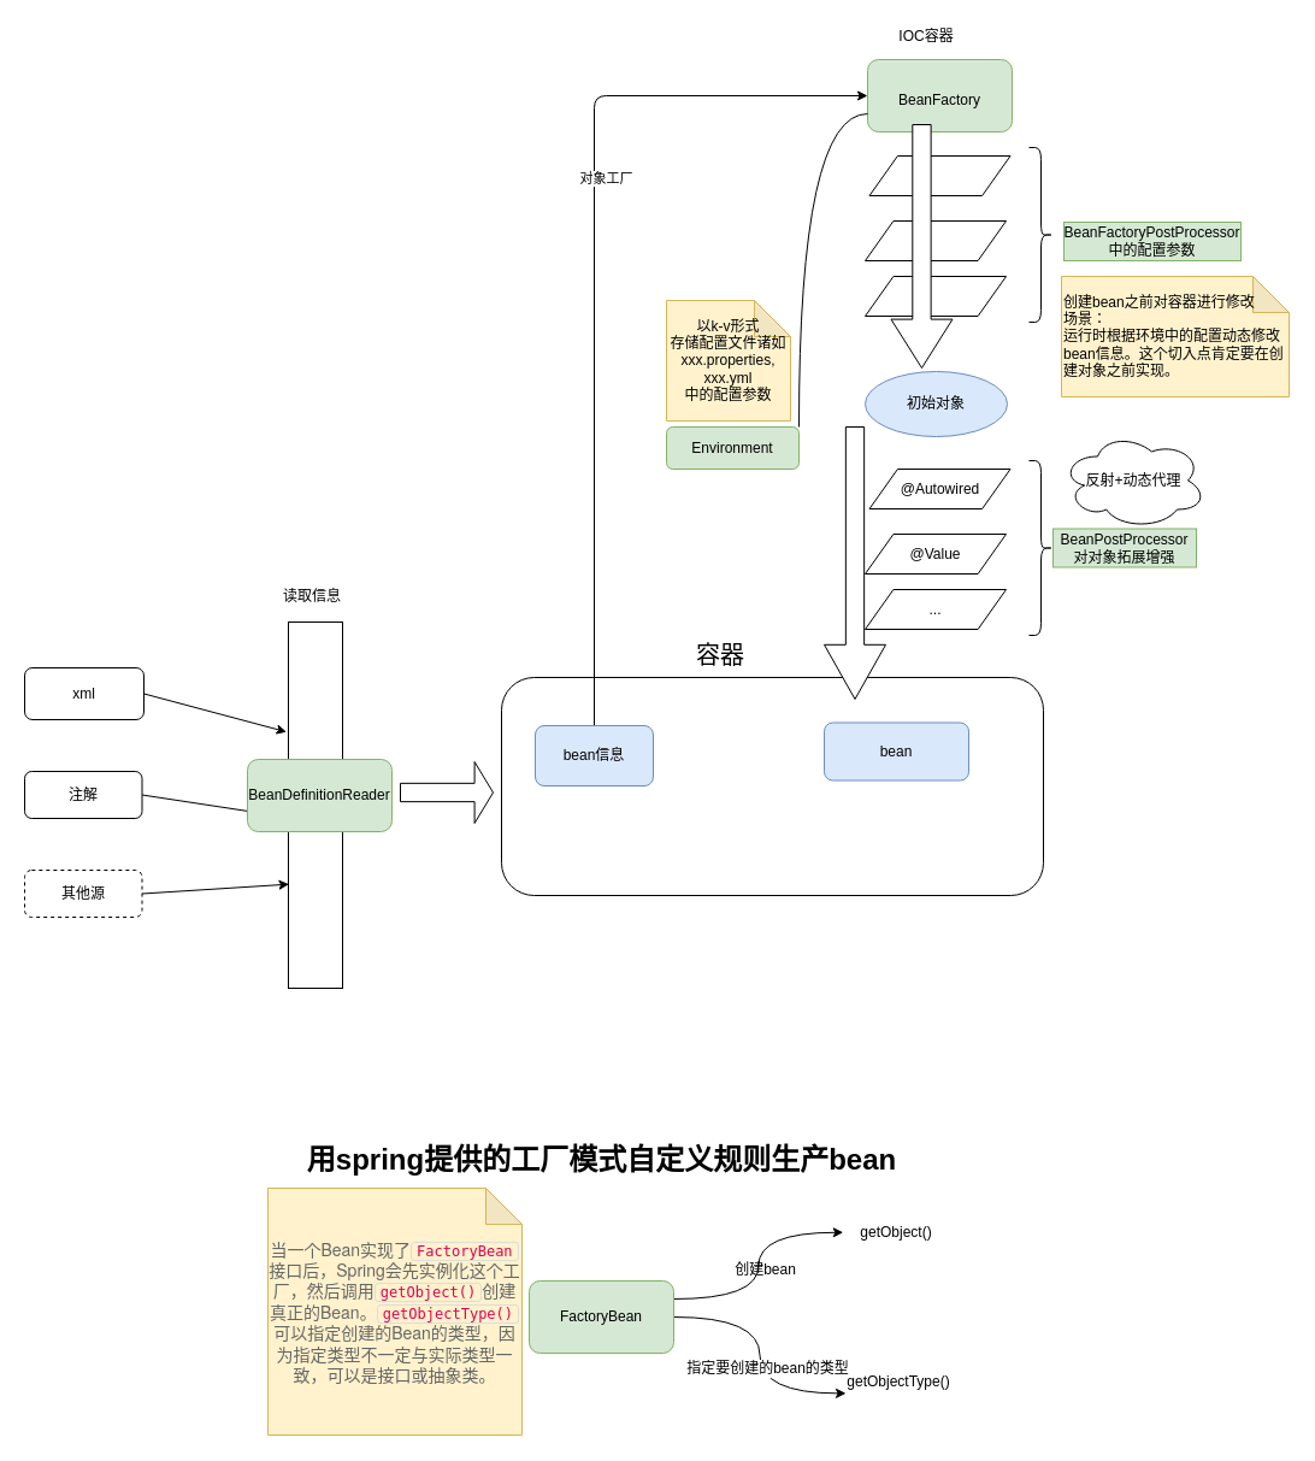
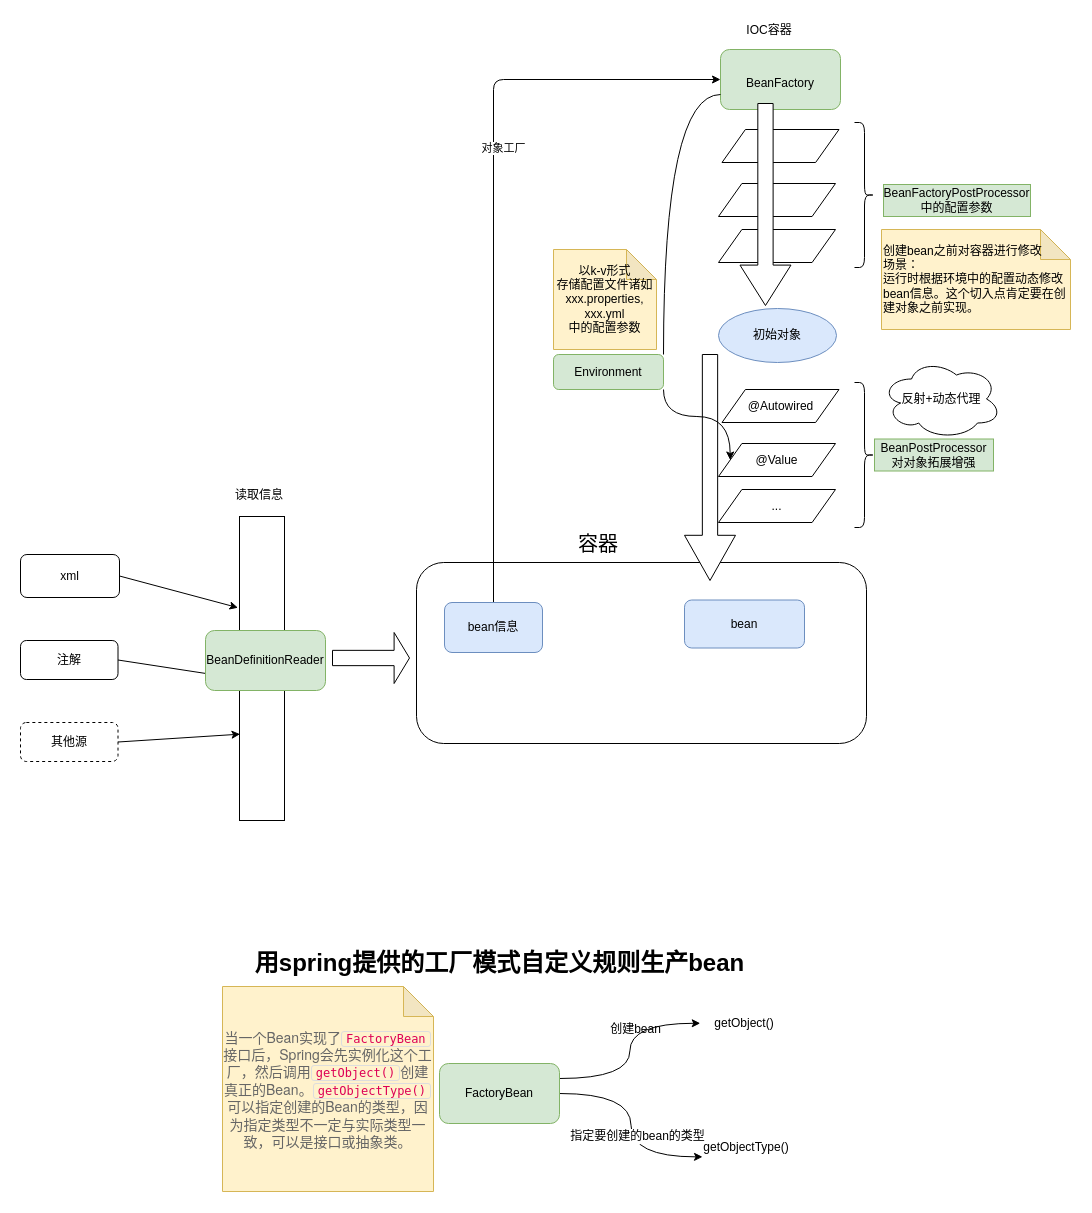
  <mxCell id="0" />
  <mxCell id="1" parent="0" />
  <mxCell id="2" value="" style="rounded=1;whiteSpace=wrap;html=1;" vertex="1" parent="1"><mxGeometry x="416" y="562" width="450" height="181" as="geometry" /></mxCell>
  <mxCell id="3" style="edgeStyle=orthogonalEdgeStyle;rounded=1;orthogonalLoop=1;jettySize=auto;html=1;exitX=0.5;exitY=0;exitDx=0;exitDy=0;entryX=0;entryY=0.5;entryDx=0;entryDy=0;" edge="1" parent="1" source="5" target="23"><mxGeometry relative="1" as="geometry"><mxPoint x="675" y="335.5" as="targetPoint" /></mxGeometry></mxCell>
  <mxCell id="4" value="对象工厂" style="edgeLabel;html=1;align=center;verticalAlign=middle;resizable=0;points=[];" vertex="1" connectable="0" parent="3"><mxGeometry x="0.104" y="-45" relative="1" as="geometry"><mxPoint x="-35.95" y="-40.88" as="offset" /></mxGeometry></mxCell>
  <mxCell id="5" value="bean信息" style="rounded=1;whiteSpace=wrap;html=1;fillColor=#dae8fc;strokeColor=#6c8ebf;" vertex="1" parent="1"><mxGeometry x="444" y="602" width="98" height="50" as="geometry" /></mxCell>
  <mxCell id="6" style="rounded=0;orthogonalLoop=1;jettySize=auto;html=1;exitX=1;exitY=0.5;exitDx=0;exitDy=0;entryX=-0.033;entryY=0.3;entryDx=0;entryDy=0;entryPerimeter=0;" edge="1" parent="1" source="7" target="12"><mxGeometry relative="1" as="geometry" /></mxCell>
  <mxCell id="7" value="xml" style="rounded=1;whiteSpace=wrap;html=1;" vertex="1" parent="1"><mxGeometry x="20" y="554" width="99" height="43" as="geometry" /></mxCell>
  <mxCell id="8" style="edgeStyle=none;rounded=0;orthogonalLoop=1;jettySize=auto;html=1;exitX=1;exitY=0.5;exitDx=0;exitDy=0;entryX=0.027;entryY=0.534;entryDx=0;entryDy=0;entryPerimeter=0;" edge="1" parent="1" source="9" target="12"><mxGeometry relative="1" as="geometry" /></mxCell>
  <mxCell id="9" value="注解" style="rounded=1;whiteSpace=wrap;html=1;" vertex="1" parent="1"><mxGeometry x="20" y="640" width="97.5" height="39" as="geometry" /></mxCell>
  <mxCell id="10" style="edgeStyle=none;rounded=0;orthogonalLoop=1;jettySize=auto;html=1;exitX=1;exitY=0.5;exitDx=0;exitDy=0;entryX=0.012;entryY=0.716;entryDx=0;entryDy=0;entryPerimeter=0;" edge="1" parent="1" source="11" target="12"><mxGeometry relative="1" as="geometry" /></mxCell>
  <mxCell id="11" value="其他源" style="rounded=1;whiteSpace=wrap;html=1;dashed=1;" vertex="1" parent="1"><mxGeometry x="20" y="722" width="97.5" height="39" as="geometry" /></mxCell>
  <mxCell id="12" value="" style="rounded=0;whiteSpace=wrap;html=1;" vertex="1" parent="1"><mxGeometry x="239" y="516" width="45" height="304" as="geometry" /></mxCell>
  <mxCell id="13" value="" style="shape=singleArrow;whiteSpace=wrap;html=1;" vertex="1" parent="1"><mxGeometry x="332" y="632" width="77" height="51" as="geometry" /></mxCell>
  <mxCell id="14" value="读取信息" style="text;html=1;strokeColor=none;fillColor=none;align=center;verticalAlign=middle;whiteSpace=wrap;rounded=0;" vertex="1" parent="1"><mxGeometry x="234" y="485" width="50" height="20" as="geometry" /></mxCell>
  <mxCell id="15" value="容器" style="text;html=1;strokeColor=none;fillColor=none;align=center;verticalAlign=middle;whiteSpace=wrap;rounded=0;fontSize=20;" vertex="1" parent="1"><mxGeometry x="573" y="533" width="50" height="20" as="geometry" /></mxCell>
  <mxCell id="16" value="bean" style="rounded=1;whiteSpace=wrap;html=1;fillColor=#dae8fc;strokeColor=#6c8ebf;" vertex="1" parent="1"><mxGeometry x="684" y="599.5" width="120" height="48" as="geometry" /></mxCell>
  <mxCell id="17" value="&lt;span&gt;@Autowired&lt;/span&gt;" style="shape=parallelogram;perimeter=parallelogramPerimeter;whiteSpace=wrap;html=1;" vertex="1" parent="1"><mxGeometry x="721.5" y="389" width="117" height="33" as="geometry" /></mxCell>
  <mxCell id="18" value="&lt;span&gt;@Value&lt;/span&gt;" style="shape=parallelogram;perimeter=parallelogramPerimeter;whiteSpace=wrap;html=1;" vertex="1" parent="1"><mxGeometry x="718" y="443" width="117" height="33" as="geometry" /></mxCell>
  <mxCell id="19" value="&lt;span&gt;...&lt;/span&gt;" style="shape=parallelogram;perimeter=parallelogramPerimeter;whiteSpace=wrap;html=1;" vertex="1" parent="1"><mxGeometry x="718" y="489" width="117" height="33" as="geometry" /></mxCell>
  <mxCell id="20" value="" style="shape=singleArrow;direction=south;whiteSpace=wrap;html=1;" vertex="1" parent="1"><mxGeometry x="684" y="354" width="51" height="226" as="geometry" /></mxCell>
  <mxCell id="21" value="" style="shape=curlyBracket;whiteSpace=wrap;html=1;rounded=1;direction=west;" vertex="1" parent="1"><mxGeometry x="854" y="382" width="20" height="145" as="geometry" /></mxCell>
  <mxCell id="22" value="BeanPostProcessor&lt;br&gt;对对象拓展增强" style="text;html=1;strokeColor=#82b366;fillColor=#d5e8d4;align=center;verticalAlign=middle;whiteSpace=wrap;rounded=0;" vertex="1" parent="1"><mxGeometry x="874" y="438.5" width="119" height="32" as="geometry" /></mxCell>
  <mxCell id="23" value="&lt;span style=&quot;font-size: 12px&quot;&gt;BeanFactory&lt;/span&gt;" style="rounded=1;whiteSpace=wrap;html=1;fontSize=20;fillColor=#d5e8d4;strokeColor=#82b366;" vertex="1" parent="1"><mxGeometry x="720" y="49" width="120" height="60" as="geometry" /></mxCell>
  <mxCell id="24" value="" style="shape=parallelogram;perimeter=parallelogramPerimeter;whiteSpace=wrap;html=1;" vertex="1" parent="1"><mxGeometry x="721.5" y="129" width="117" height="33" as="geometry" /></mxCell>
  <mxCell id="25" value="" style="shape=parallelogram;perimeter=parallelogramPerimeter;whiteSpace=wrap;html=1;" vertex="1" parent="1"><mxGeometry x="718" y="183" width="117" height="33" as="geometry" /></mxCell>
  <mxCell id="26" value="" style="shape=parallelogram;perimeter=parallelogramPerimeter;whiteSpace=wrap;html=1;" vertex="1" parent="1"><mxGeometry x="718" y="229" width="117" height="33" as="geometry" /></mxCell>
  <mxCell id="27" value="" style="shape=singleArrow;direction=south;whiteSpace=wrap;html=1;" vertex="1" parent="1"><mxGeometry x="739.47" y="103" width="51" height="202" as="geometry" /></mxCell>
  <mxCell id="28" value="" style="shape=curlyBracket;whiteSpace=wrap;html=1;rounded=1;direction=west;" vertex="1" parent="1"><mxGeometry x="854" y="122" width="20" height="145" as="geometry" /></mxCell>
  <mxCell id="29" value="BeanFactoryPostProcessor&lt;br&gt;中的配置参数" style="text;html=1;strokeColor=#82b366;fillColor=#d5e8d4;align=center;verticalAlign=middle;whiteSpace=wrap;rounded=0;" vertex="1" parent="1"><mxGeometry x="883" y="184" width="147" height="32" as="geometry" /></mxCell>
  <mxCell id="30" value="初始对象" style="ellipse;whiteSpace=wrap;html=1;fontSize=12;fillColor=#dae8fc;strokeColor=#6c8ebf;" vertex="1" parent="1"><mxGeometry x="718" y="308" width="118" height="54" as="geometry" /></mxCell>
+ <mxCell id="31" style="edgeStyle=orthogonalEdgeStyle;rounded=1;orthogonalLoop=1;jettySize=auto;html=1;exitX=1;exitY=1;exitDx=0;exitDy=0;entryX=0;entryY=0.5;entryDx=0;entryDy=0;fontSize=12;curved=1;" edge="1" parent="1" source="33" target="18"><mxGeometry relative="1" as="geometry"><mxPoint x="618" y="456.5" as="targetPoint" /></mxGeometry></mxCell>
  <mxCell id="32" style="edgeStyle=orthogonalEdgeStyle;curved=1;rounded=1;orthogonalLoop=1;jettySize=auto;html=1;exitX=1;exitY=0;exitDx=0;exitDy=0;entryX=0;entryY=0.75;entryDx=0;entryDy=0;fontSize=12;endArrow=none;" edge="1" parent="1" source="33" target="23"><mxGeometry relative="1" as="geometry" /></mxCell>
  <mxCell id="33" value="Environment&lt;br&gt;" style="rounded=1;whiteSpace=wrap;html=1;fontSize=12;fillColor=#d5e8d4;strokeColor=#82b366;verticalAlign=middle;align=center;" vertex="1" parent="1"><mxGeometry x="553" y="354" width="110" height="35" as="geometry" /></mxCell>
  <mxCell id="34" value="&lt;span&gt;以k-v形式&lt;/span&gt;&lt;br&gt;&lt;span&gt;存储配置文件诸如xxx.properties,&lt;/span&gt;&lt;br&gt;&lt;span&gt;xxx.yml&lt;/span&gt;&lt;br&gt;&lt;span&gt;中的配置参数&lt;/span&gt;" style="shape=note;whiteSpace=wrap;html=1;backgroundOutline=1;darkOpacity=0.05;fontSize=12;align=center;fillColor=#fff2cc;strokeColor=#d6b656;" vertex="1" parent="1"><mxGeometry x="553" y="249" width="103" height="100" as="geometry" /></mxCell>
  <mxCell id="35" style="edgeStyle=orthogonalEdgeStyle;curved=1;rounded=1;orthogonalLoop=1;jettySize=auto;html=1;exitX=1;exitY=0.25;exitDx=0;exitDy=0;fontSize=12;entryX=0;entryY=0.5;entryDx=0;entryDy=0;" edge="1" parent="1" source="38" target="39"><mxGeometry relative="1" as="geometry"><mxPoint x="593.529" y="1056.529" as="targetPoint" /></mxGeometry></mxCell>
  <mxCell id="36" style="edgeStyle=orthogonalEdgeStyle;curved=1;rounded=1;orthogonalLoop=1;jettySize=auto;html=1;exitX=1;exitY=0.5;exitDx=0;exitDy=0;entryX=0;entryY=0.75;entryDx=0;entryDy=0;fontSize=12;" edge="1" parent="1" source="38" target="44"><mxGeometry relative="1" as="geometry" /></mxCell>
  <mxCell id="37" value="指定要创建的bean的类型" style="edgeLabel;html=1;align=center;verticalAlign=middle;resizable=0;points=[];fontSize=12;" vertex="1" connectable="0" parent="36"><mxGeometry x="0.107" y="6" relative="1" as="geometry"><mxPoint as="offset" /></mxGeometry></mxCell>
  <mxCell id="38" value="FactoryBean" style="rounded=1;whiteSpace=wrap;html=1;fontSize=12;align=center;fillColor=#d5e8d4;strokeColor=#82b366;" vertex="1" parent="1"><mxGeometry x="439" y="1063" width="120" height="60" as="geometry" /></mxCell>
  <mxCell id="39" value="getObject()" style="text;html=1;strokeColor=none;fillColor=none;align=center;verticalAlign=middle;whiteSpace=wrap;rounded=0;" vertex="1" parent="1"><mxGeometry x="699.77" y="1004.53" width="88.47" height="36.47" as="geometry" /></mxCell>
  <mxCell id="40" value="&lt;span style=&quot;color: rgb(102, 102, 102); font-family: &amp;quot;helvetica neue&amp;quot;, helvetica, arial, sans-serif; font-size: 14px;&quot;&gt;当一个Bean实现了&lt;/span&gt;&lt;code style=&quot;font-family: consolas, monospace, serif; color: rgb(221, 0, 85); padding: 0px 4px; border: 1px solid rgb(221, 221, 221); border-radius: 3px; background-image: initial; background-position: initial; background-size: initial; background-repeat: initial; background-attachment: initial; background-origin: initial; background-clip: initial;&quot;&gt;FactoryBean&lt;/code&gt;&lt;span style=&quot;color: rgb(102, 102, 102); font-family: &amp;quot;helvetica neue&amp;quot;, helvetica, arial, sans-serif; font-size: 14px;&quot;&gt;接口后，Spring会先实例化这个工厂，然后调用&lt;/span&gt;&lt;code style=&quot;font-family: consolas, monospace, serif; color: rgb(221, 0, 85); padding: 0px 4px; border: 1px solid rgb(221, 221, 221); border-radius: 3px; background-image: initial; background-position: initial; background-size: initial; background-repeat: initial; background-attachment: initial; background-origin: initial; background-clip: initial;&quot;&gt;getObject()&lt;/code&gt;&lt;span style=&quot;color: rgb(102, 102, 102); font-family: &amp;quot;helvetica neue&amp;quot;, helvetica, arial, sans-serif; font-size: 14px;&quot;&gt;创建真正的Bean。&lt;/span&gt;&lt;code style=&quot;font-family: consolas, monospace, serif; color: rgb(221, 0, 85); padding: 0px 4px; border: 1px solid rgb(221, 221, 221); border-radius: 3px; background-image: initial; background-position: initial; background-size: initial; background-repeat: initial; background-attachment: initial; background-origin: initial; background-clip: initial;&quot;&gt;getObjectType()&lt;/code&gt;&lt;span style=&quot;color: rgb(102, 102, 102); font-family: &amp;quot;helvetica neue&amp;quot;, helvetica, arial, sans-serif; font-size: 14px;&quot;&gt;可以指定创建的Bean的类型，因为指定类型不一定与实际类型一致，可以是接口或抽象类。&lt;/span&gt;" style="shape=note;whiteSpace=wrap;html=1;backgroundOutline=1;darkOpacity=0.05;fontSize=12;align=center;fillColor=#fff2cc;strokeColor=#d6b656;labelBackgroundColor=none;" vertex="1" parent="1"><mxGeometry x="222" y="986" width="211" height="205" as="geometry" /></mxCell>
  <mxCell id="41" value="IOC容器" style="text;html=1;strokeColor=none;fillColor=none;align=center;verticalAlign=middle;whiteSpace=wrap;rounded=0;fontSize=12;" vertex="1" parent="1"><mxGeometry x="741" y="20" width="56" height="20" as="geometry" /></mxCell>
  <mxCell id="42" value="用spring提供的工厂模式自定义规则生产bean" style="text;strokeColor=none;fillColor=none;html=1;fontSize=24;fontStyle=1;verticalAlign=middle;align=center;labelBackgroundColor=none;" vertex="1" parent="1"><mxGeometry x="229" y="933" width="540" height="60" as="geometry" /></mxCell>
- <mxCell id="43" value="创建bean" style="text;html=1;align=center;verticalAlign=middle;resizable=0;points=[];autosize=1;fontSize=12;" vertex="1" parent="1"><mxGeometry x="605" y="1045" width="60" height="18" as="geometry" /></mxCell>
+ <mxCell id="43" value="创建bean" style="text;html=1;align=center;verticalAlign=middle;resizable=0;points=[];autosize=1;fontSize=12;" vertex="1" parent="1"><mxGeometry x="605" y="1020" width="60" height="18" as="geometry" /></mxCell>
  <mxCell id="44" value="getObjectType()" style="text;html=1;strokeColor=none;fillColor=none;align=center;verticalAlign=middle;whiteSpace=wrap;rounded=0;" vertex="1" parent="1"><mxGeometry x="702" y="1129" width="88.47" height="36.47" as="geometry" /></mxCell>
  <mxCell id="45" value="创建bean之前对容器进行修改&lt;br&gt;场景：&lt;br&gt;运行时根据环境中的配置动态修改bean信息。这个切入点肯定要在创建对象之前实现。" style="shape=note;whiteSpace=wrap;html=1;backgroundOutline=1;darkOpacity=0.05;labelBackgroundColor=none;fontSize=12;align=left;fillColor=#fff2cc;strokeColor=#d6b656;" vertex="1" parent="1"><mxGeometry x="881" y="229" width="189" height="100" as="geometry" /></mxCell>
  <mxCell id="46" value="反射+动态代理" style="ellipse;shape=cloud;whiteSpace=wrap;html=1;labelBackgroundColor=none;fontSize=12;align=center;" vertex="1" parent="1"><mxGeometry x="881" y="358.5" width="120" height="80" as="geometry" /></mxCell>
  <mxCell id="47" value="&lt;span&gt;BeanDefinitionReader&lt;/span&gt;" style="rounded=1;whiteSpace=wrap;html=1;labelBackgroundColor=none;fontSize=12;align=center;fillColor=#d5e8d4;strokeColor=#82b366;" vertex="1" parent="1"><mxGeometry x="205" y="630" width="120" height="60" as="geometry" /></mxCell>
